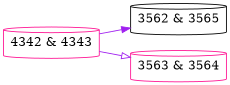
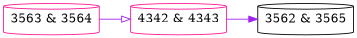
  digraph {
    rankdir=LR
    node [color=deeppink shape=cylinder]
    edge [color=purple]
    n1 [color=black label="3562 & 3565"]
    n2 [label="3563 & 3564"]
    n3 [label="4342 & 4343"]
-   n3 -> n2 [arrowhead=onormal]
+   n2 -> n3 [arrowhead=onormal]
    n3 -> n1 [arrowhead=normal]
  }
